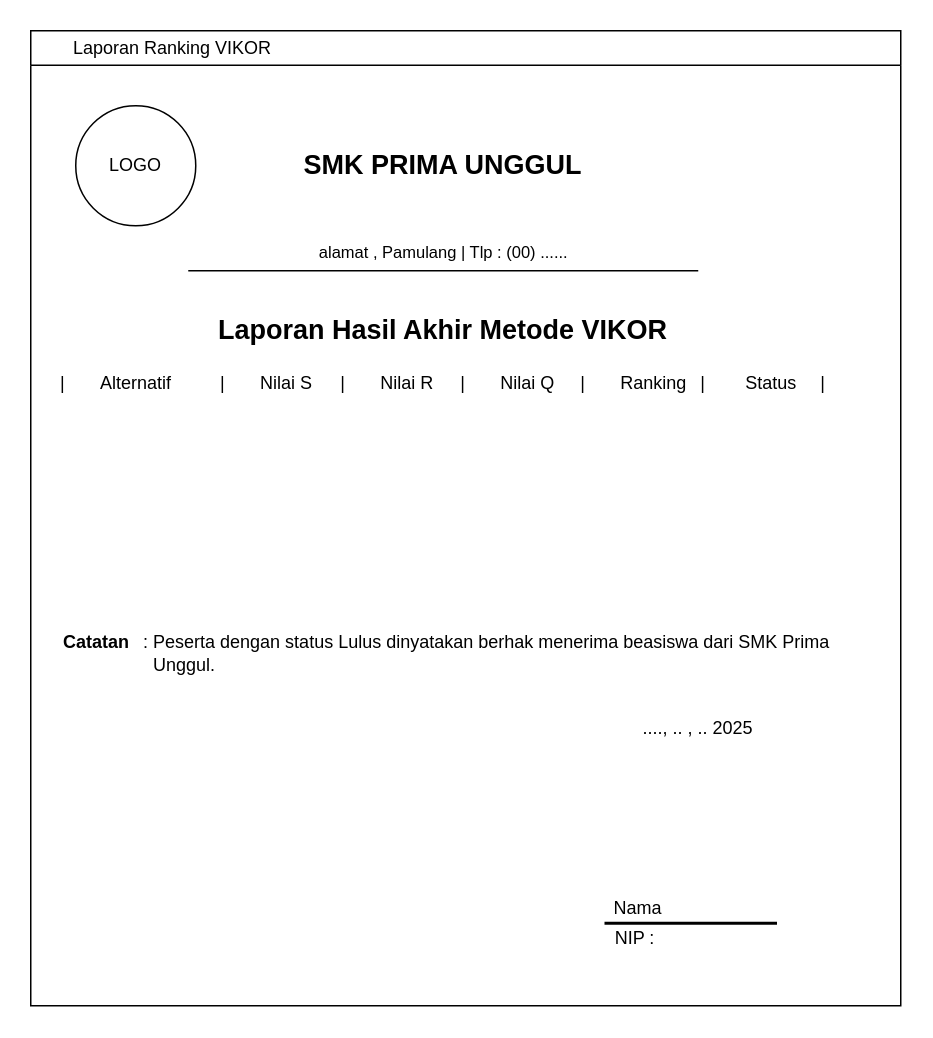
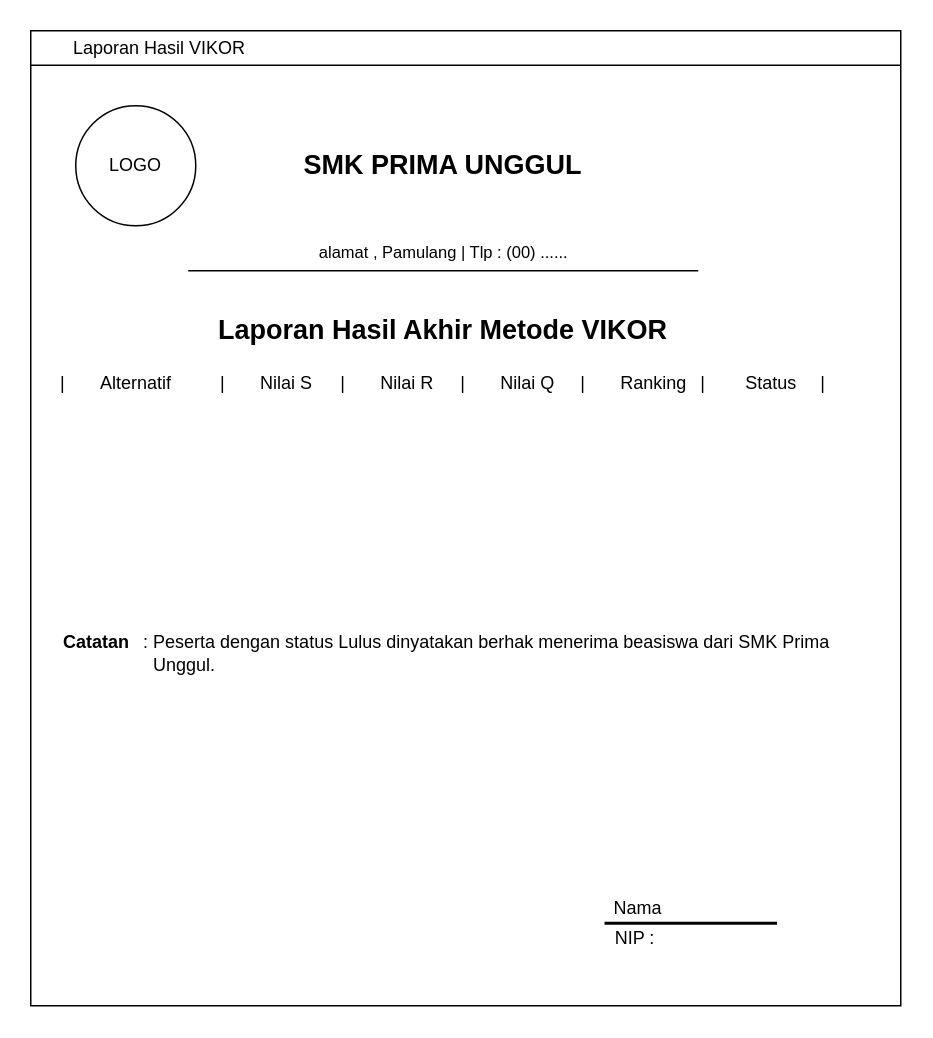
  <mxCell id="0" />
  <mxCell id="1" parent="0" />
- <mxCell id="2" value="&lt;span style=&quot;white-space: pre;&quot;&gt;&#09;&lt;/span&gt;Laporan Ranking VIKOR" style="swimlane;whiteSpace=wrap;html=1;align=left;fontStyle=0" vertex="1" parent="1"><mxGeometry x="20" y="20" width="580" height="650" as="geometry" /></mxCell>
+ <mxCell id="2" value="&lt;span style=&quot;white-space: pre;&quot;&gt;&#09;&lt;/span&gt;Laporan Hasil VIKOR" style="swimlane;whiteSpace=wrap;html=1;align=left;fontStyle=0" vertex="1" parent="1"><mxGeometry x="20" y="20" width="580" height="650" as="geometry" /></mxCell>
  <mxCell id="3" value="&lt;div&gt;alamat , Pamulang | Tlp : (00) ......&lt;/div&gt;" style="endArrow=none;html=1;endSize=12;startArrow=none;startSize=14;startFill=0;edgeStyle=orthogonalEdgeStyle;align=center;verticalAlign=bottom;endFill=0;rounded=0;" edge="1" parent="2"><mxGeometry y="3" relative="1" as="geometry"><mxPoint x="105" y="160" as="sourcePoint" /><mxPoint x="445" y="160" as="targetPoint" /></mxGeometry></mxCell>
  <mxCell id="4" value="&lt;b&gt;&lt;font style=&quot;font-size: 18px;&quot;&gt;SMK PRIMA UNGGUL&lt;/font&gt;&lt;/b&gt;" style="text;html=1;align=center;verticalAlign=middle;whiteSpace=wrap;rounded=0;" vertex="1" parent="2"><mxGeometry x="170" y="70" width="210" height="40" as="geometry" /></mxCell>
  <mxCell id="5" value="&lt;b&gt;&lt;font style=&quot;font-size: 18px;&quot;&gt;Laporan Hasil Akhir Metode VIKOR&lt;/font&gt;&lt;/b&gt;" style="text;html=1;align=center;verticalAlign=middle;whiteSpace=wrap;rounded=0;" vertex="1" parent="2"><mxGeometry x="120" y="180" width="310" height="40" as="geometry" /></mxCell>
  <mxCell id="6" value="|&lt;span style=&quot;white-space: pre;&quot;&gt;&#09;&lt;/span&gt;Alternatif &lt;span style=&quot;white-space: pre;&quot;&gt;&#09;&lt;/span&gt;&lt;span style=&quot;white-space: pre;&quot;&gt;&#09;&lt;/span&gt;|&lt;span style=&quot;white-space: pre;&quot;&gt;&#09;&lt;/span&gt;Nilai S &lt;span style=&quot;white-space: pre;&quot;&gt;&#09;&lt;/span&gt;|&lt;span style=&quot;white-space: pre;&quot;&gt;&#09;&lt;/span&gt;Nilai R &lt;span style=&quot;white-space: pre;&quot;&gt;&#09;&lt;/span&gt;|&lt;span style=&quot;white-space: pre;&quot;&gt;&#09;&lt;/span&gt;Nilai Q &lt;span style=&quot;white-space: pre;&quot;&gt;&#09;&lt;/span&gt;|&lt;span style=&quot;white-space: pre;&quot;&gt;&#09;&lt;/span&gt;Ranking&lt;span style=&quot;white-space: pre;&quot;&gt;&#09;&lt;/span&gt;|&lt;span style=&quot;white-space: pre;&quot;&gt;&#09;&lt;/span&gt; Status &lt;span style=&quot;white-space: pre;&quot;&gt;&#09;&lt;/span&gt;|" style="text;html=1;align=center;verticalAlign=middle;whiteSpace=wrap;rounded=0;" vertex="1" parent="2"><mxGeometry x="10" y="215" width="530" height="40" as="geometry" /></mxCell>
  <mxCell id="7" value="&lt;b&gt;Catatan&lt;/b&gt;&lt;span style=&quot;white-space: pre;&quot;&gt;&#09;&lt;/span&gt;: Peserta dengan status Lulus dinyatakan berhak menerima beasiswa dari SMK Prima &lt;span style=&quot;white-space: pre;&quot;&gt;&#09;&lt;/span&gt;&lt;span style=&quot;white-space: pre;&quot;&gt;&#09;&lt;/span&gt;&amp;nbsp; Unggul." style="text;html=1;align=left;verticalAlign=middle;whiteSpace=wrap;rounded=0;" vertex="1" parent="2"><mxGeometry x="20" y="400" width="520" height="30" as="geometry" /></mxCell>
- <mxCell id="8" value="...., .. , .. 2025" style="text;html=1;align=center;verticalAlign=middle;whiteSpace=wrap;rounded=0;fontStyle=0" vertex="1" parent="2"><mxGeometry x="380" y="450" width="130" height="30" as="geometry" /></mxCell>
  <mxCell id="9" value="&lt;span style=&quot;font-weight: normal;&quot;&gt;Nama&lt;/span&gt;" style="text;html=1;align=center;verticalAlign=middle;whiteSpace=wrap;rounded=0;fontStyle=1" vertex="1" parent="2"><mxGeometry x="340" y="570" width="130" height="30" as="geometry" /></mxCell>
  <mxCell id="10" value="" style="line;strokeWidth=2;html=1;" vertex="1" parent="2"><mxGeometry x="382.5" y="590" width="115" height="10" as="geometry" /></mxCell>
  <mxCell id="11" value="&lt;span style=&quot;font-weight: normal;&quot;&gt;NIP :&lt;/span&gt;" style="text;html=1;align=center;verticalAlign=middle;whiteSpace=wrap;rounded=0;fontStyle=1" vertex="1" parent="2"><mxGeometry x="338" y="590" width="130" height="30" as="geometry" /></mxCell>
  <mxCell id="12" value="LOGO" style="ellipse;whiteSpace=wrap;html=1;aspect=fixed;" vertex="1" parent="2"><mxGeometry x="30" y="50" width="80" height="80" as="geometry" /></mxCell>
